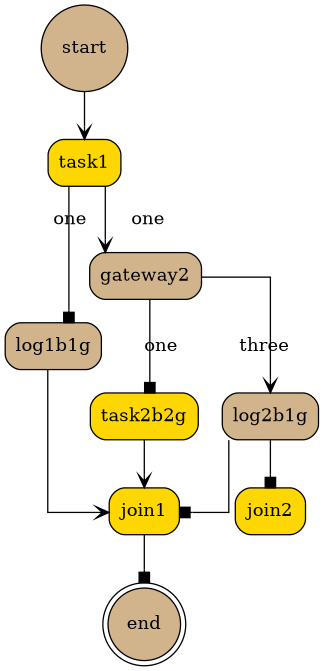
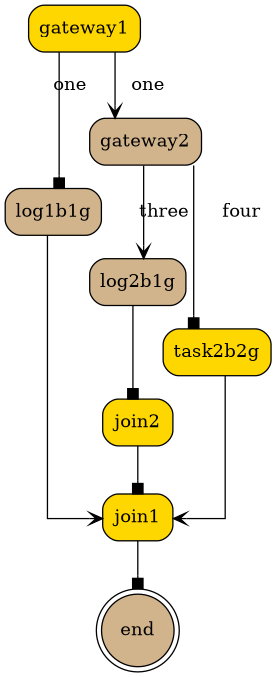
  digraph {
    rankdir=TB
    splines=ortho
    node [fillcolor=tan shape=box style="rounded,filled"]
    edge [arrowhead=vee]
-   start [shape=circle]
-   gateway1 [fillcolor=gold label=task1]
+   gateway1 [fillcolor=gold]
    log1b1g
    gateway2
    end [shape=doublecircle]
    join1 [fillcolor=gold]
    log2b1g
    task2b2g [fillcolor=gold]
    join2 [fillcolor=gold]
-   start -> gateway1
    gateway1 -> log1b1g [arrowhead=box label=one]
    gateway1 -> gateway2 [label=one]
    log1b1g -> join1
    gateway2 -> log2b1g [label=three]
-   gateway2 -> task2b2g [arrowhead=box label=one]
+   gateway2 -> task2b2g [arrowhead=box label=four]
    join1 -> end [arrowhead=box]
    log2b1g -> join2 [arrowhead=box]
    task2b2g -> join1
-   log2b1g -> join1 [arrowhead=box]
+   join2 -> join1 [arrowhead=box]
  }
